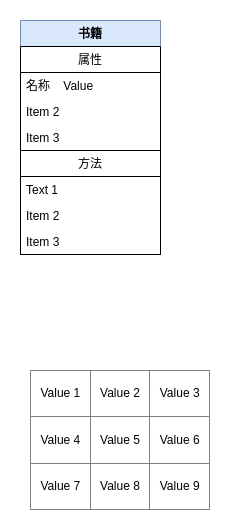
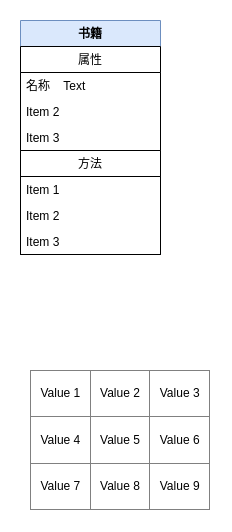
  <mxCell id="0" />
  <mxCell id="1" parent="0" />
  <mxCell id="2" value="书籍" style="swimlane;fontStyle=1;childLayout=stackLayout;horizontal=1;startSize=26;horizontalStack=0;resizeParent=1;resizeParentMax=0;resizeLast=0;collapsible=1;marginBottom=0;fillColor=#dae8fc;strokeColor=#6c8ebf;" vertex="1" parent="1"><mxGeometry x="20" y="20" width="140" height="234" as="geometry" /></mxCell>
  <mxCell id="3" value="属性" style="swimlane;fontStyle=0;childLayout=stackLayout;horizontal=1;startSize=26;horizontalStack=0;resizeParent=1;resizeParentMax=0;resizeLast=0;collapsible=1;marginBottom=0;" vertex="1" parent="2"><mxGeometry y="26" width="140" height="208" as="geometry" /></mxCell>
- <mxCell id="4" value="名称    Value" style="text;strokeColor=none;fillColor=none;align=left;verticalAlign=top;spacingLeft=4;spacingRight=4;overflow=hidden;rotatable=0;points=[[0,0.5],[1,0.5]];portConstraint=eastwest;" vertex="1" parent="3"><mxGeometry y="26" width="140" height="26" as="geometry" /></mxCell>
+ <mxCell id="4" value="名称    Text" style="text;strokeColor=none;fillColor=none;align=left;verticalAlign=top;spacingLeft=4;spacingRight=4;overflow=hidden;rotatable=0;points=[[0,0.5],[1,0.5]];portConstraint=eastwest;" vertex="1" parent="3"><mxGeometry y="26" width="140" height="26" as="geometry" /></mxCell>
  <mxCell id="5" value="Item 2" style="text;strokeColor=none;fillColor=none;align=left;verticalAlign=top;spacingLeft=4;spacingRight=4;overflow=hidden;rotatable=0;points=[[0,0.5],[1,0.5]];portConstraint=eastwest;" vertex="1" parent="3"><mxGeometry y="52" width="140" height="26" as="geometry" /></mxCell>
  <mxCell id="6" value="Item 3" style="text;strokeColor=none;fillColor=none;align=left;verticalAlign=top;spacingLeft=4;spacingRight=4;overflow=hidden;rotatable=0;points=[[0,0.5],[1,0.5]];portConstraint=eastwest;" vertex="1" parent="3"><mxGeometry y="78" width="140" height="26" as="geometry" /></mxCell>
  <mxCell id="7" value="方法" style="swimlane;fontStyle=0;childLayout=stackLayout;horizontal=1;startSize=26;horizontalStack=0;resizeParent=1;resizeParentMax=0;resizeLast=0;collapsible=1;marginBottom=0;" vertex="1" parent="3"><mxGeometry y="104" width="140" height="104" as="geometry" /></mxCell>
- <mxCell id="8" value="Text 1" style="text;strokeColor=none;fillColor=none;align=left;verticalAlign=top;spacingLeft=4;spacingRight=4;overflow=hidden;rotatable=0;points=[[0,0.5],[1,0.5]];portConstraint=eastwest;" vertex="1" parent="7"><mxGeometry y="26" width="140" height="26" as="geometry" /></mxCell>
+ <mxCell id="8" value="Item 1" style="text;strokeColor=none;fillColor=none;align=left;verticalAlign=top;spacingLeft=4;spacingRight=4;overflow=hidden;rotatable=0;points=[[0,0.5],[1,0.5]];portConstraint=eastwest;" vertex="1" parent="7"><mxGeometry y="26" width="140" height="26" as="geometry" /></mxCell>
  <mxCell id="9" value="Item 2" style="text;strokeColor=none;fillColor=none;align=left;verticalAlign=top;spacingLeft=4;spacingRight=4;overflow=hidden;rotatable=0;points=[[0,0.5],[1,0.5]];portConstraint=eastwest;" vertex="1" parent="7"><mxGeometry y="52" width="140" height="26" as="geometry" /></mxCell>
  <mxCell id="10" value="Item 3" style="text;strokeColor=none;fillColor=none;align=left;verticalAlign=top;spacingLeft=4;spacingRight=4;overflow=hidden;rotatable=0;points=[[0,0.5],[1,0.5]];portConstraint=eastwest;" vertex="1" parent="7"><mxGeometry y="78" width="140" height="26" as="geometry" /></mxCell>
  <mxCell id="11" value="&lt;table border=&quot;1&quot; width=&quot;100%&quot; height=&quot;100%&quot; style=&quot;width:100%;height:100%;border-collapse:collapse;&quot;&gt;&lt;tr&gt;&lt;td align=&quot;center&quot;&gt;Value 1&lt;/td&gt;&lt;td align=&quot;center&quot;&gt;Value 2&lt;/td&gt;&lt;td align=&quot;center&quot;&gt;Value 3&lt;/td&gt;&lt;/tr&gt;&lt;tr&gt;&lt;td align=&quot;center&quot;&gt;Value 4&lt;/td&gt;&lt;td align=&quot;center&quot;&gt;Value 5&lt;/td&gt;&lt;td align=&quot;center&quot;&gt;Value 6&lt;/td&gt;&lt;/tr&gt;&lt;tr&gt;&lt;td align=&quot;center&quot;&gt;Value 7&lt;/td&gt;&lt;td align=&quot;center&quot;&gt;Value 8&lt;/td&gt;&lt;td align=&quot;center&quot;&gt;Value 9&lt;/td&gt;&lt;/tr&gt;&lt;/table&gt;" style="text;html=1;strokeColor=none;fillColor=none;overflow=fill;imageAspect=1;" vertex="1" parent="1"><mxGeometry x="30" y="370" width="180" height="140" as="geometry" /></mxCell>
